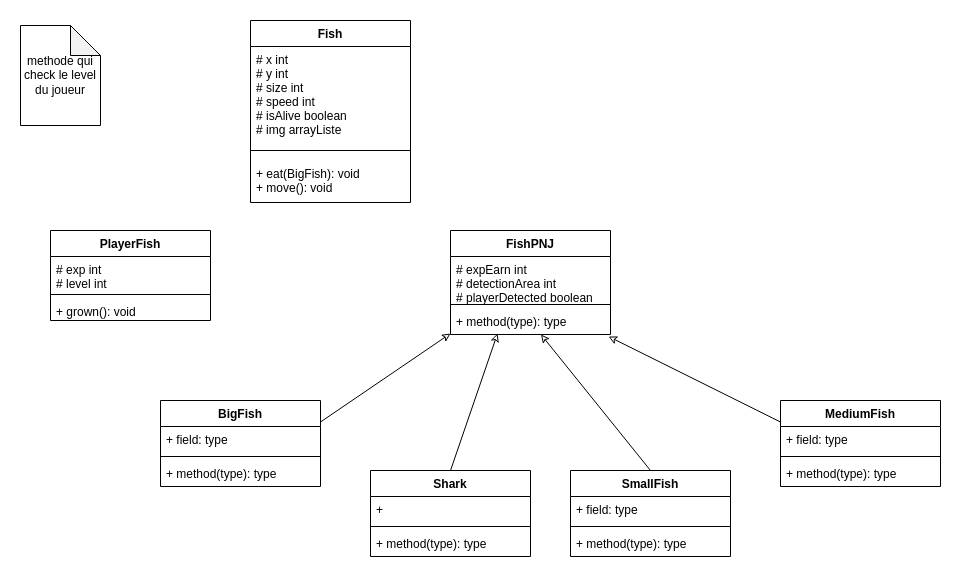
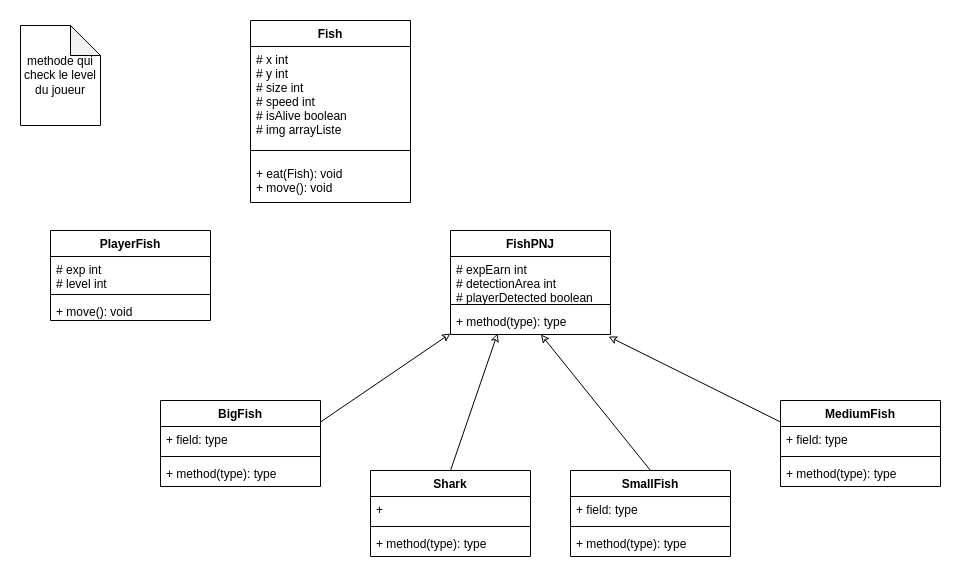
  <mxCell id="0" />
  <mxCell id="1" parent="0" />
  <mxCell id="2" value="Fish" style="swimlane;fontStyle=1;align=center;verticalAlign=top;childLayout=stackLayout;horizontal=1;startSize=26;horizontalStack=0;resizeParent=1;resizeParentMax=0;resizeLast=0;collapsible=1;marginBottom=0;" vertex="1" parent="1"><mxGeometry x="250" y="20" width="160" height="182" as="geometry" /></mxCell>
  <mxCell id="3" value="# x int&#10;# y int&#10;# size int&#10;# speed int&#10;# isAlive boolean&#10;# img arrayListe&#10;" style="text;strokeColor=none;fillColor=none;align=left;verticalAlign=top;spacingLeft=4;spacingRight=4;overflow=hidden;rotatable=0;points=[[0,0.5],[1,0.5]];portConstraint=eastwest;" vertex="1" parent="2"><mxGeometry y="26" width="160" height="94" as="geometry" /></mxCell>
  <mxCell id="4" value="" style="line;strokeWidth=1;fillColor=none;align=left;verticalAlign=middle;spacingTop=-1;spacingLeft=3;spacingRight=3;rotatable=0;labelPosition=right;points=[];portConstraint=eastwest;" vertex="1" parent="2"><mxGeometry y="120" width="160" height="20" as="geometry" /></mxCell>
- <mxCell id="5" value="+ eat(BigFish): void &#10;+ move(): void" style="text;strokeColor=none;fillColor=none;align=left;verticalAlign=top;spacingLeft=4;spacingRight=4;overflow=hidden;rotatable=0;points=[[0,0.5],[1,0.5]];portConstraint=eastwest;" vertex="1" parent="2"><mxGeometry y="140" width="160" height="42" as="geometry" /></mxCell>
+ <mxCell id="5" value="+ eat(Fish): void &#10;+ move(): void" style="text;strokeColor=none;fillColor=none;align=left;verticalAlign=top;spacingLeft=4;spacingRight=4;overflow=hidden;rotatable=0;points=[[0,0.5],[1,0.5]];portConstraint=eastwest;" vertex="1" parent="2"><mxGeometry y="140" width="160" height="42" as="geometry" /></mxCell>
  <mxCell id="6" value="PlayerFish" style="swimlane;fontStyle=1;align=center;verticalAlign=top;childLayout=stackLayout;horizontal=1;startSize=26;horizontalStack=0;resizeParent=1;resizeParentMax=0;resizeLast=0;collapsible=1;marginBottom=0;" vertex="1" parent="1"><mxGeometry x="50" y="230" width="160" height="90" as="geometry" /></mxCell>
  <mxCell id="7" value="# exp int&#10;# level int" style="text;strokeColor=none;fillColor=none;align=left;verticalAlign=top;spacingLeft=4;spacingRight=4;overflow=hidden;rotatable=0;points=[[0,0.5],[1,0.5]];portConstraint=eastwest;" vertex="1" parent="6"><mxGeometry y="26" width="160" height="34" as="geometry" /></mxCell>
  <mxCell id="8" value="" style="line;strokeWidth=1;fillColor=none;align=left;verticalAlign=middle;spacingTop=-1;spacingLeft=3;spacingRight=3;rotatable=0;labelPosition=right;points=[];portConstraint=eastwest;" vertex="1" parent="6"><mxGeometry y="60" width="160" height="8" as="geometry" /></mxCell>
- <mxCell id="9" value="+ grown(): void" style="text;strokeColor=none;fillColor=none;align=left;verticalAlign=top;spacingLeft=4;spacingRight=4;overflow=hidden;rotatable=0;points=[[0,0.5],[1,0.5]];portConstraint=eastwest;" vertex="1" parent="6"><mxGeometry y="68" width="160" height="22" as="geometry" /></mxCell>
+ <mxCell id="9" value="+ move(): void" style="text;strokeColor=none;fillColor=none;align=left;verticalAlign=top;spacingLeft=4;spacingRight=4;overflow=hidden;rotatable=0;points=[[0,0.5],[1,0.5]];portConstraint=eastwest;" vertex="1" parent="6"><mxGeometry y="68" width="160" height="22" as="geometry" /></mxCell>
  <mxCell id="10" style="edgeStyle=none;rounded=0;orthogonalLoop=1;jettySize=auto;html=1;exitX=0.5;exitY=0;exitDx=0;exitDy=0;entryX=0.294;entryY=0.962;entryDx=0;entryDy=0;entryPerimeter=0;endArrow=classic;endFill=0;" edge="1" parent="1" source="11" target="33"><mxGeometry relative="1" as="geometry" /></mxCell>
  <mxCell id="11" value="Shark" style="swimlane;fontStyle=1;align=center;verticalAlign=top;childLayout=stackLayout;horizontal=1;startSize=26;horizontalStack=0;resizeParent=1;resizeParentMax=0;resizeLast=0;collapsible=1;marginBottom=0;" vertex="1" parent="1"><mxGeometry x="370" y="470" width="160" height="86" as="geometry" /></mxCell>
  <mxCell id="12" value="+ " style="text;strokeColor=none;fillColor=none;align=left;verticalAlign=top;spacingLeft=4;spacingRight=4;overflow=hidden;rotatable=0;points=[[0,0.5],[1,0.5]];portConstraint=eastwest;" vertex="1" parent="11"><mxGeometry y="26" width="160" height="26" as="geometry" /></mxCell>
  <mxCell id="13" value="" style="line;strokeWidth=1;fillColor=none;align=left;verticalAlign=middle;spacingTop=-1;spacingLeft=3;spacingRight=3;rotatable=0;labelPosition=right;points=[];portConstraint=eastwest;" vertex="1" parent="11"><mxGeometry y="52" width="160" height="8" as="geometry" /></mxCell>
  <mxCell id="14" value="+ method(type): type" style="text;strokeColor=none;fillColor=none;align=left;verticalAlign=top;spacingLeft=4;spacingRight=4;overflow=hidden;rotatable=0;points=[[0,0.5],[1,0.5]];portConstraint=eastwest;" vertex="1" parent="11"><mxGeometry y="60" width="160" height="26" as="geometry" /></mxCell>
  <mxCell id="15" style="edgeStyle=none;rounded=0;orthogonalLoop=1;jettySize=auto;html=1;exitX=1;exitY=0.25;exitDx=0;exitDy=0;entryX=0;entryY=0.962;entryDx=0;entryDy=0;entryPerimeter=0;endArrow=classic;endFill=0;" edge="1" parent="1" source="16" target="33"><mxGeometry relative="1" as="geometry" /></mxCell>
  <mxCell id="16" value="BigFish" style="swimlane;fontStyle=1;align=center;verticalAlign=top;childLayout=stackLayout;horizontal=1;startSize=26;horizontalStack=0;resizeParent=1;resizeParentMax=0;resizeLast=0;collapsible=1;marginBottom=0;" vertex="1" parent="1"><mxGeometry x="160" y="400" width="160" height="86" as="geometry" /></mxCell>
  <mxCell id="17" value="+ field: type" style="text;strokeColor=none;fillColor=none;align=left;verticalAlign=top;spacingLeft=4;spacingRight=4;overflow=hidden;rotatable=0;points=[[0,0.5],[1,0.5]];portConstraint=eastwest;" vertex="1" parent="16"><mxGeometry y="26" width="160" height="26" as="geometry" /></mxCell>
  <mxCell id="18" value="" style="line;strokeWidth=1;fillColor=none;align=left;verticalAlign=middle;spacingTop=-1;spacingLeft=3;spacingRight=3;rotatable=0;labelPosition=right;points=[];portConstraint=eastwest;" vertex="1" parent="16"><mxGeometry y="52" width="160" height="8" as="geometry" /></mxCell>
  <mxCell id="19" value="+ method(type): type" style="text;strokeColor=none;fillColor=none;align=left;verticalAlign=top;spacingLeft=4;spacingRight=4;overflow=hidden;rotatable=0;points=[[0,0.5],[1,0.5]];portConstraint=eastwest;" vertex="1" parent="16"><mxGeometry y="60" width="160" height="26" as="geometry" /></mxCell>
  <mxCell id="20" style="edgeStyle=none;rounded=0;orthogonalLoop=1;jettySize=auto;html=1;exitX=0;exitY=0.25;exitDx=0;exitDy=0;entryX=0.988;entryY=1.077;entryDx=0;entryDy=0;entryPerimeter=0;endArrow=classic;endFill=0;" edge="1" parent="1" source="21" target="33"><mxGeometry relative="1" as="geometry" /></mxCell>
  <mxCell id="21" value="MediumFish" style="swimlane;fontStyle=1;align=center;verticalAlign=top;childLayout=stackLayout;horizontal=1;startSize=26;horizontalStack=0;resizeParent=1;resizeParentMax=0;resizeLast=0;collapsible=1;marginBottom=0;" vertex="1" parent="1"><mxGeometry x="780" y="400" width="160" height="86" as="geometry" /></mxCell>
  <mxCell id="22" value="+ field: type" style="text;strokeColor=none;fillColor=none;align=left;verticalAlign=top;spacingLeft=4;spacingRight=4;overflow=hidden;rotatable=0;points=[[0,0.5],[1,0.5]];portConstraint=eastwest;" vertex="1" parent="21"><mxGeometry y="26" width="160" height="26" as="geometry" /></mxCell>
  <mxCell id="23" value="" style="line;strokeWidth=1;fillColor=none;align=left;verticalAlign=middle;spacingTop=-1;spacingLeft=3;spacingRight=3;rotatable=0;labelPosition=right;points=[];portConstraint=eastwest;" vertex="1" parent="21"><mxGeometry y="52" width="160" height="8" as="geometry" /></mxCell>
  <mxCell id="24" value="+ method(type): type" style="text;strokeColor=none;fillColor=none;align=left;verticalAlign=top;spacingLeft=4;spacingRight=4;overflow=hidden;rotatable=0;points=[[0,0.5],[1,0.5]];portConstraint=eastwest;" vertex="1" parent="21"><mxGeometry y="60" width="160" height="26" as="geometry" /></mxCell>
  <mxCell id="25" style="edgeStyle=none;rounded=0;orthogonalLoop=1;jettySize=auto;html=1;exitX=0.5;exitY=0;exitDx=0;exitDy=0;endArrow=classic;endFill=0;" edge="1" parent="1" source="26" target="33"><mxGeometry relative="1" as="geometry" /></mxCell>
  <mxCell id="26" value="SmallFish" style="swimlane;fontStyle=1;align=center;verticalAlign=top;childLayout=stackLayout;horizontal=1;startSize=26;horizontalStack=0;resizeParent=1;resizeParentMax=0;resizeLast=0;collapsible=1;marginBottom=0;" vertex="1" parent="1"><mxGeometry x="570" y="470" width="160" height="86" as="geometry" /></mxCell>
  <mxCell id="27" value="+ field: type" style="text;strokeColor=none;fillColor=none;align=left;verticalAlign=top;spacingLeft=4;spacingRight=4;overflow=hidden;rotatable=0;points=[[0,0.5],[1,0.5]];portConstraint=eastwest;" vertex="1" parent="26"><mxGeometry y="26" width="160" height="26" as="geometry" /></mxCell>
  <mxCell id="28" value="" style="line;strokeWidth=1;fillColor=none;align=left;verticalAlign=middle;spacingTop=-1;spacingLeft=3;spacingRight=3;rotatable=0;labelPosition=right;points=[];portConstraint=eastwest;" vertex="1" parent="26"><mxGeometry y="52" width="160" height="8" as="geometry" /></mxCell>
  <mxCell id="29" value="+ method(type): type" style="text;strokeColor=none;fillColor=none;align=left;verticalAlign=top;spacingLeft=4;spacingRight=4;overflow=hidden;rotatable=0;points=[[0,0.5],[1,0.5]];portConstraint=eastwest;" vertex="1" parent="26"><mxGeometry y="60" width="160" height="26" as="geometry" /></mxCell>
  <mxCell id="30" value="FishPNJ" style="swimlane;fontStyle=1;align=center;verticalAlign=top;childLayout=stackLayout;horizontal=1;startSize=26;horizontalStack=0;resizeParent=1;resizeParentMax=0;resizeLast=0;collapsible=1;marginBottom=0;" vertex="1" parent="1"><mxGeometry x="450" y="230" width="160" height="104" as="geometry" /></mxCell>
  <mxCell id="31" value="# expEarn int&#10;# detectionArea int&#10;# playerDetected boolean" style="text;strokeColor=none;fillColor=none;align=left;verticalAlign=top;spacingLeft=4;spacingRight=4;overflow=hidden;rotatable=0;points=[[0,0.5],[1,0.5]];portConstraint=eastwest;" vertex="1" parent="30"><mxGeometry y="26" width="160" height="44" as="geometry" /></mxCell>
  <mxCell id="32" value="" style="line;strokeWidth=1;fillColor=none;align=left;verticalAlign=middle;spacingTop=-1;spacingLeft=3;spacingRight=3;rotatable=0;labelPosition=right;points=[];portConstraint=eastwest;" vertex="1" parent="30"><mxGeometry y="70" width="160" height="8" as="geometry" /></mxCell>
  <mxCell id="33" value="+ method(type): type" style="text;strokeColor=none;fillColor=none;align=left;verticalAlign=top;spacingLeft=4;spacingRight=4;overflow=hidden;rotatable=0;points=[[0,0.5],[1,0.5]];portConstraint=eastwest;" vertex="1" parent="30"><mxGeometry y="78" width="160" height="26" as="geometry" /></mxCell>
  <mxCell id="34" value="methode qui check le level du joueur" style="shape=note;whiteSpace=wrap;html=1;backgroundOutline=1;darkOpacity=0.05;" vertex="1" parent="1"><mxGeometry x="20" y="25" width="80" height="100" as="geometry" /></mxCell>
